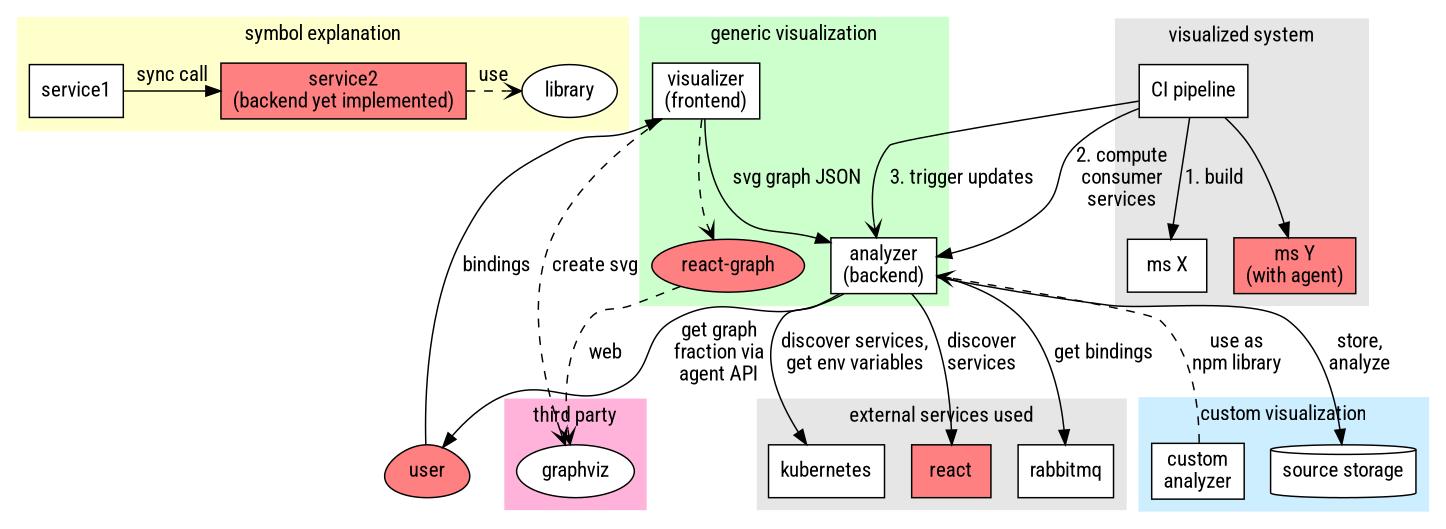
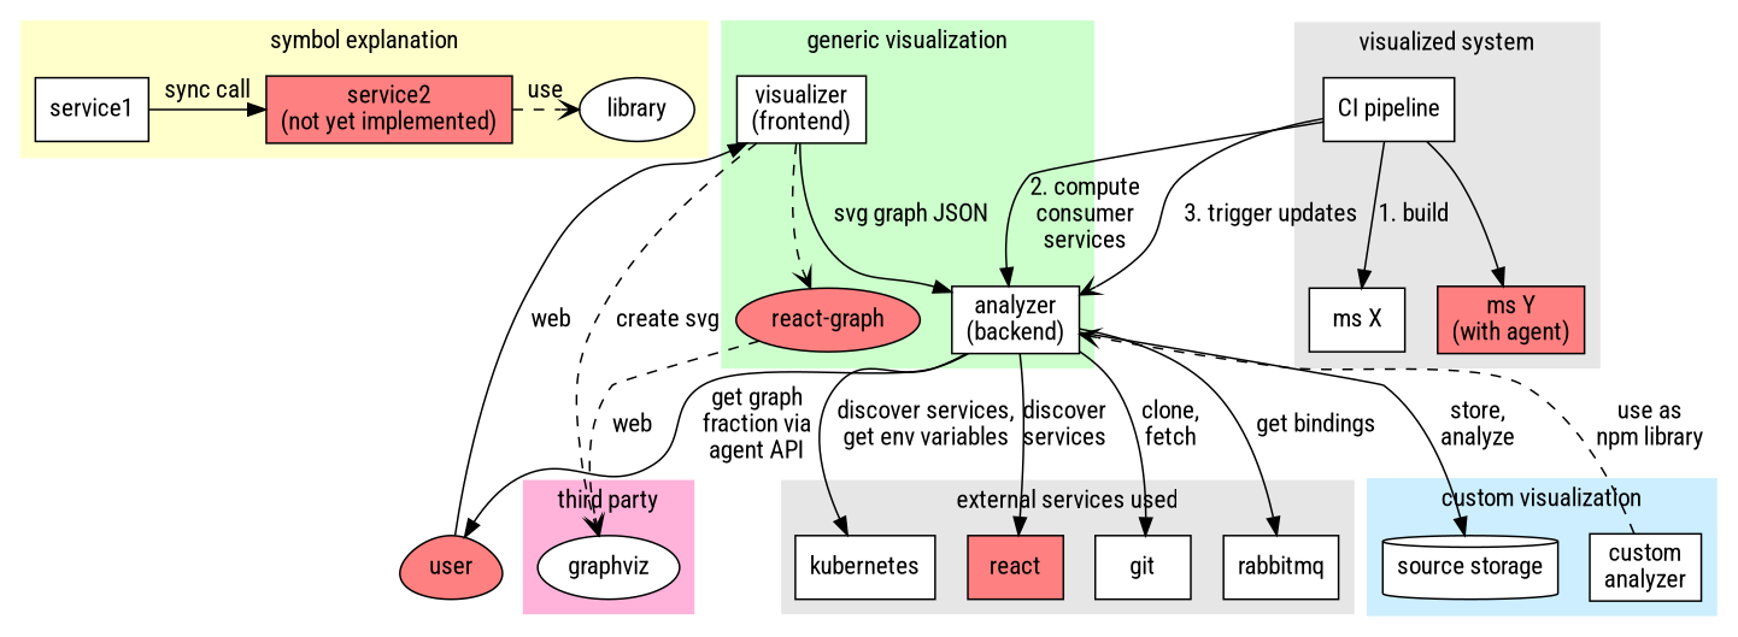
  digraph {
    fontname="Roboto Condensed"
    node [fillcolor=white fontname="Roboto Condensed" shape=box style=filled]
    edge [fontname="Roboto Condensed"]
    library [shape=ellipse]
    service1
-   n3 [fillcolor="#ff8080" label="service2\n(backend yet implemented)"]
+   n3 [fillcolor="#ff8080" label="service2\n(not yet implemented)"]
    n4 [label="analyzer\n(backend)"]
    n5 [label="visualizer\n(frontend)"]
    n6 [fillcolor="#ff8080" label="react-graph" shape=ellipse]
    n7 [label=kubernetes]
    n8 [fillcolor="#ff8080" label=react]
+   git
    rabbitmq
    graphviz [shape=ellipse]
    n12 [label="ms X"]
    n13 [fillcolor="#ff8080" label="ms Y\n(with agent)"]
    n14 [label="CI pipeline"]
    n15 [label="source storage" shape=cylinder]
    n16 [label="custom\nanalyzer"]
    user [fillcolor="#ff8080" shape=egg]
    subgraph cluster_1 {
      color="#ffffcc"
      label="symbol explanation"
      style=filled
      subgraph sub_2 {
        color="#ffffcc"
        label="symbol explanation"
        rank=same
        style=filled
        library
        service1
        n3
      }
    }
    subgraph cluster_3 {
      color="#ccffcc"
      label="generic visualization"
      style=filled
      n4
      n5
      n6
    }
    subgraph cluster_4 {
      color="#e6e6e6"
      label="external services used"
      style=filled
      n7
      n8
+     git
      rabbitmq
    }
    subgraph cluster_5 {
      color="#ffb3da"
      label="third party"
      style=filled
      graphviz
    }
    subgraph cluster_6 {
      color="#e6e6e6"
      label="visualized system"
      style=filled
      n12
      n13
      n14
    }
    subgraph cluster_7 {
      color="#cceeff"
      label="custom visualization"
      style=filled
      n15
      n16
    }
    service1 -> n3 [label="sync call"]
    n3 -> library [arrowhead=vee label=use style=dashed]
    n4 -> n7 [label="discover services,\nget env variables"]
    n4 -> n8 [label="discover\nservices"]
+   n4 -> git [label="clone,\nfetch"]
    n4 -> rabbitmq [label="get bindings"]
    n4 -> n15 [label="store,\nanalyze"]
    n4 -> user [label="get graph\nfraction via\nagent API"]
    n5 -> n4 [label="svg graph JSON"]
    n5 -> n6 [arrowhead=vee style=dashed]
    n5 -> graphviz [arrowhead=vee label="create svg" style=dashed]
    n6 -> graphviz [arrowhead=vee label=web style=dashed]
    n14 -> n4 [label="2. compute\nconsumer\nservices"]
    n14 -> n4 [arrowhead=open label="3. trigger updates"]
    n14 -> n12 [label="1. build"]
    n14 -> n13
    n16 -> n4 [arrowhead=vee label="use as\nnpm library" style=dashed]
-   user -> n5 [label=bindings]
+   user -> n5 [label=web]
  }
